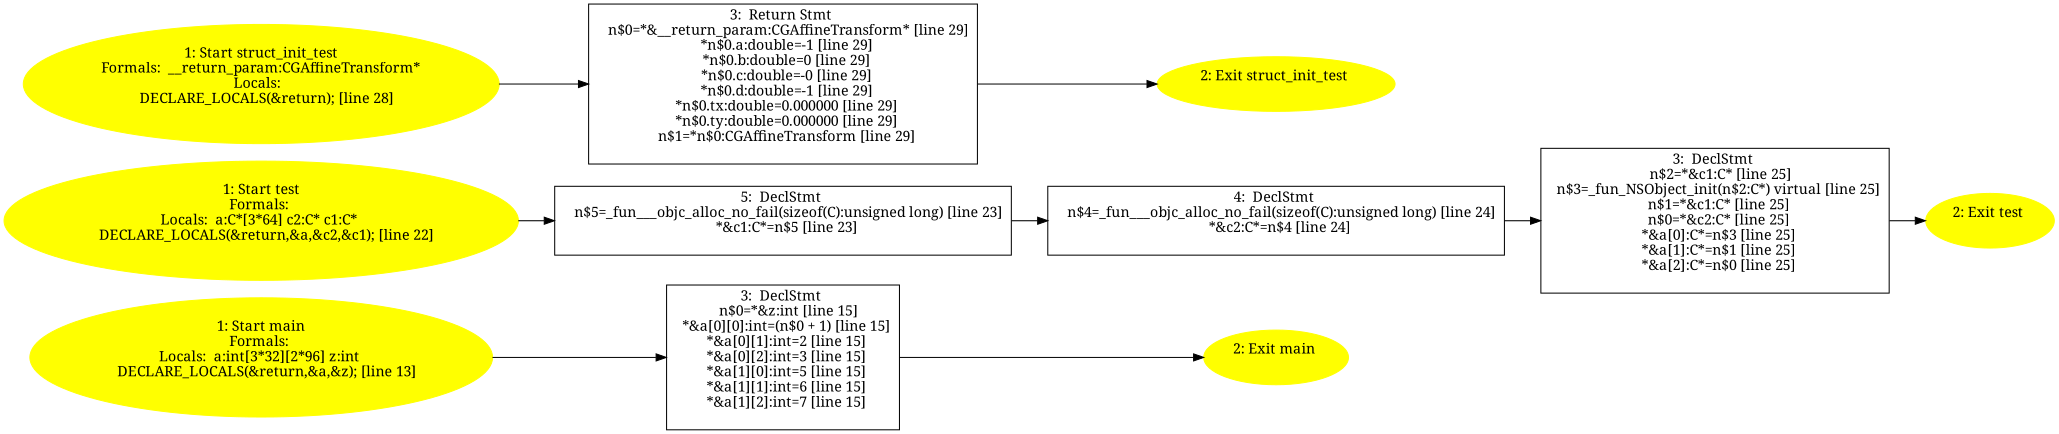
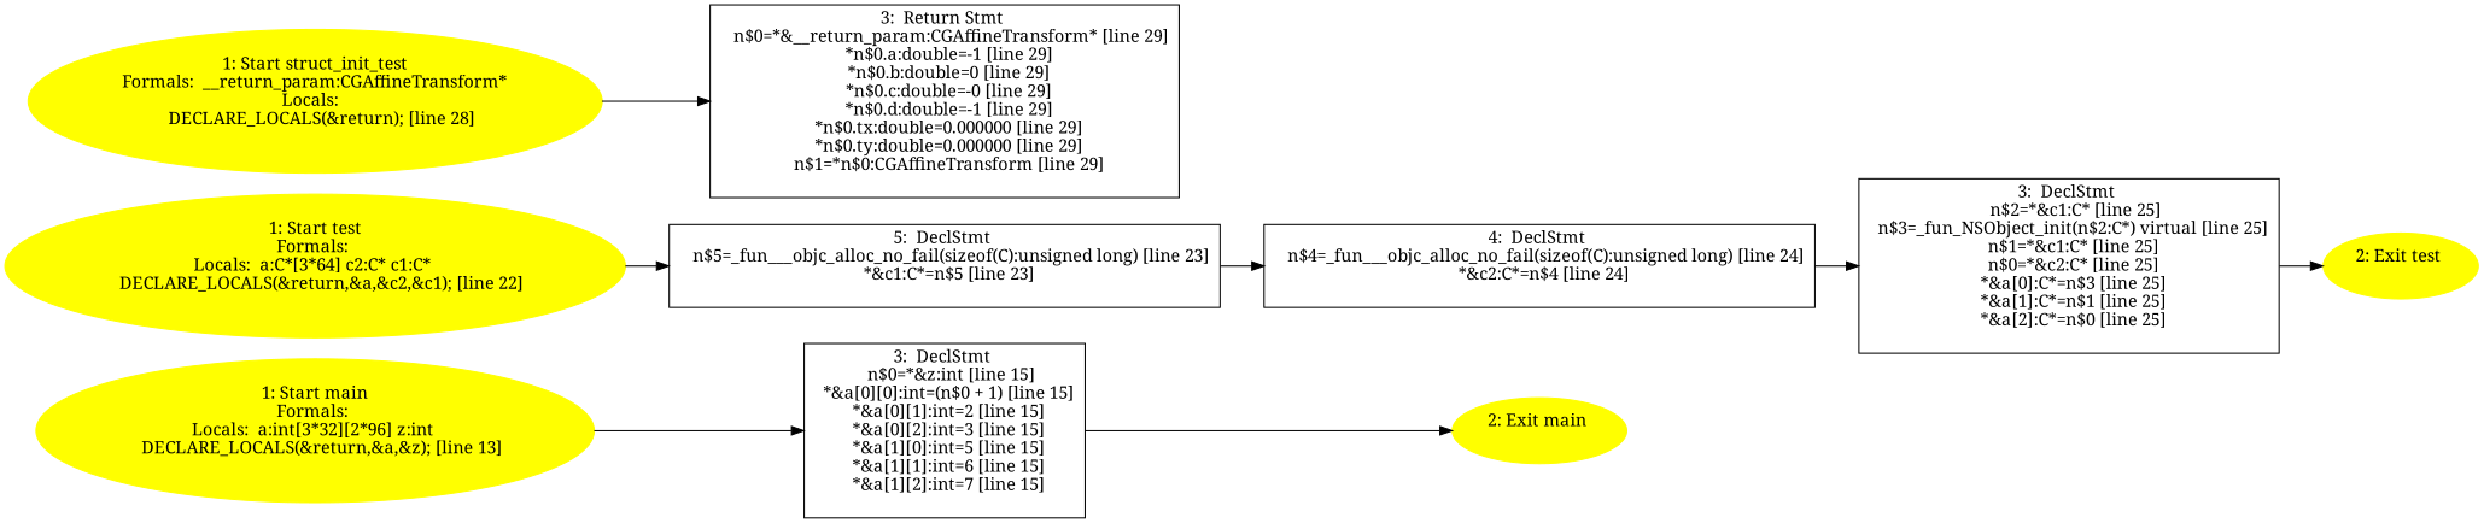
  digraph {
    rankdir=LR
    fontname="Noto Serif"
    node [color=yellow style=filled fontname="Noto Serif"]
    edge [fontname="Noto Serif"]
    n1 [label="1: Start main\nFormals: \nLocals:  a:int[3*32][2*96] z:int \n   DECLARE_LOCALS(&return,&a,&z); [line 13]\n "]
    n2 [label="3:  DeclStmt \n   n$0=*&z:int [line 15]\n  *&a[0][0]:int=(n$0 + 1) [line 15]\n  *&a[0][1]:int=2 [line 15]\n  *&a[0][2]:int=3 [line 15]\n  *&a[1][0]:int=5 [line 15]\n  *&a[1][1]:int=6 [line 15]\n  *&a[1][2]:int=7 [line 15]\n " shape=box color="" style=""]
    n3 [label="2: Exit main \n  "]
    n4 [label="1: Start test\nFormals: \nLocals:  a:C*[3*64] c2:C* c1:C* \n   DECLARE_LOCALS(&return,&a,&c2,&c1); [line 22]\n "]
    n5 [label="5:  DeclStmt \n   n$5=_fun___objc_alloc_no_fail(sizeof(C):unsigned long) [line 23]\n  *&c1:C*=n$5 [line 23]\n " shape=box color="" style=""]
    n6 [label="4:  DeclStmt \n   n$4=_fun___objc_alloc_no_fail(sizeof(C):unsigned long) [line 24]\n  *&c2:C*=n$4 [line 24]\n " shape=box color="" style=""]
    n7 [label="2: Exit test \n  "]
    n8 [label="3:  DeclStmt \n   n$2=*&c1:C* [line 25]\n  n$3=_fun_NSObject_init(n$2:C*) virtual [line 25]\n  n$1=*&c1:C* [line 25]\n  n$0=*&c2:C* [line 25]\n  *&a[0]:C*=n$3 [line 25]\n  *&a[1]:C*=n$1 [line 25]\n  *&a[2]:C*=n$0 [line 25]\n " shape=box color="" style=""]
    n9 [label="1: Start struct_init_test\nFormals:  __return_param:CGAffineTransform*\nLocals:  \n   DECLARE_LOCALS(&return); [line 28]\n "]
    n10 [label="3:  Return Stmt \n   n$0=*&__return_param:CGAffineTransform* [line 29]\n  *n$0.a:double=-1 [line 29]\n  *n$0.b:double=0 [line 29]\n  *n$0.c:double=-0 [line 29]\n  *n$0.d:double=-1 [line 29]\n  *n$0.tx:double=0.000000 [line 29]\n  *n$0.ty:double=0.000000 [line 29]\n  n$1=*n$0:CGAffineTransform [line 29]\n " shape=box color="" style=""]
-   n11 [label="2: Exit struct_init_test \n  "]
    n1 -> n2
    n2 -> n3
    n4 -> n5
    n5 -> n6
    n6 -> n8
    n8 -> n7
    n9 -> n10
-   n10 -> n11
  }
